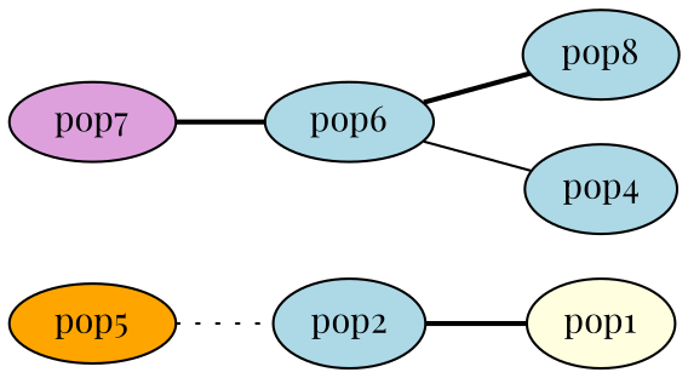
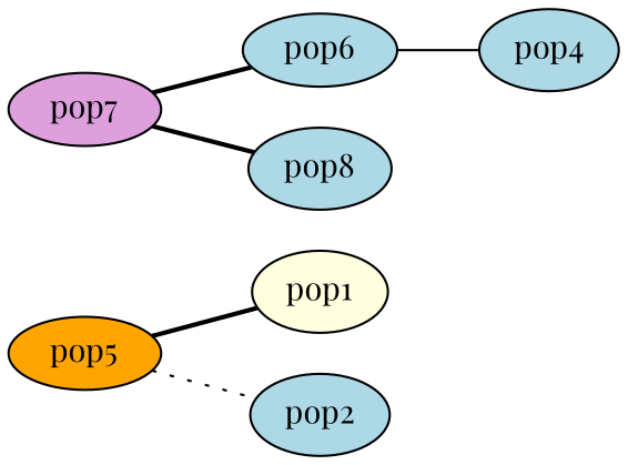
  digraph {
    fontname="Playfair Display"
    rankdir=LR
    node [fillcolor=lightblue fontname="Playfair Display" shape=oval style=filled]
    edge [dir=none fontname="Playfair Display" style=bold]
    pop5 [fillcolor=orange height=0 width=0]
    pop1 [fillcolor=lightyellow]
    pop2
    pop6 [height=0 width=0]
    n5 [label=pop8]
    pop4
    pop7 [fillcolor=plum height=0 width=0]
-   pop2 -> pop1
+   pop5 -> pop1
    pop5 -> pop2 [style=dotted]
-   pop6 -> n5
+   pop7 -> n5
    pop6 -> pop4 [style=solid]
    pop7 -> pop6
  }
